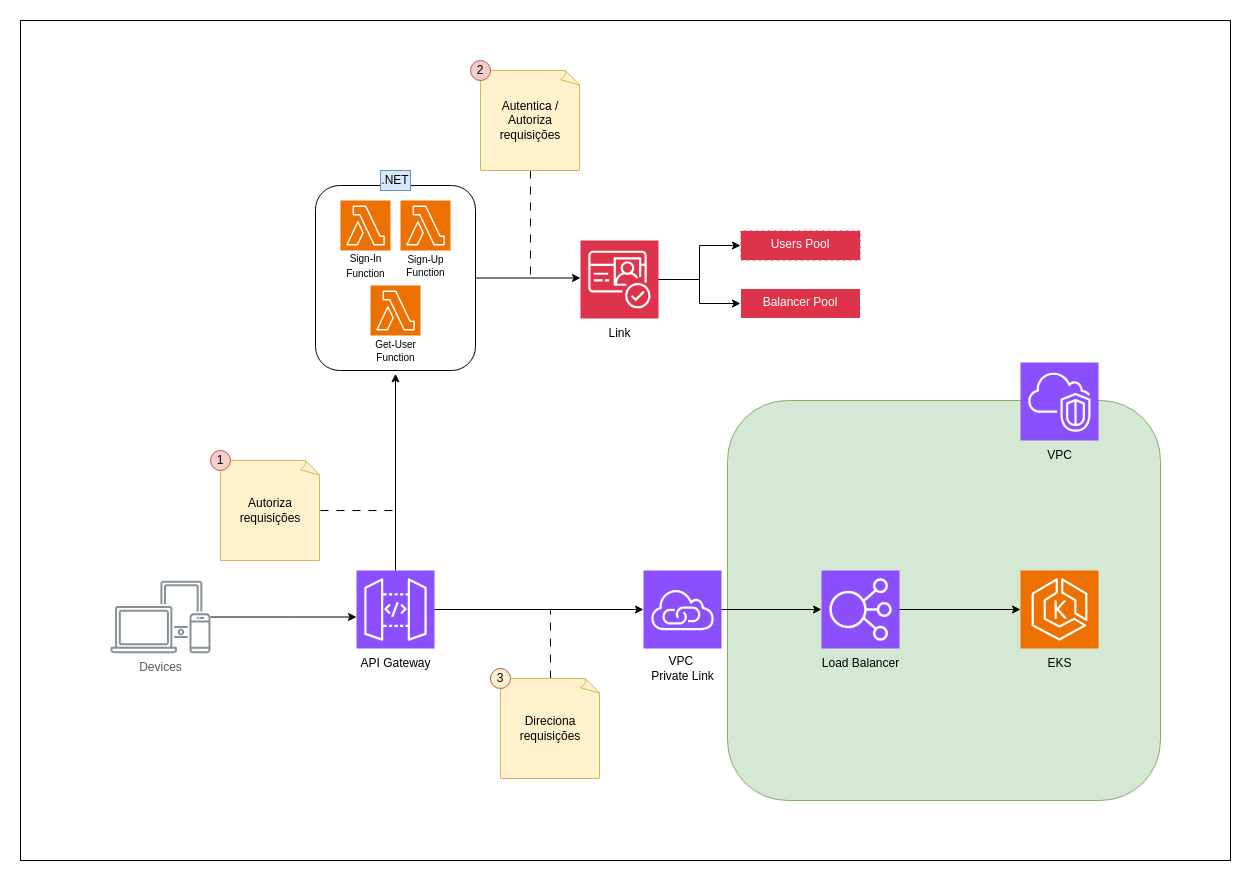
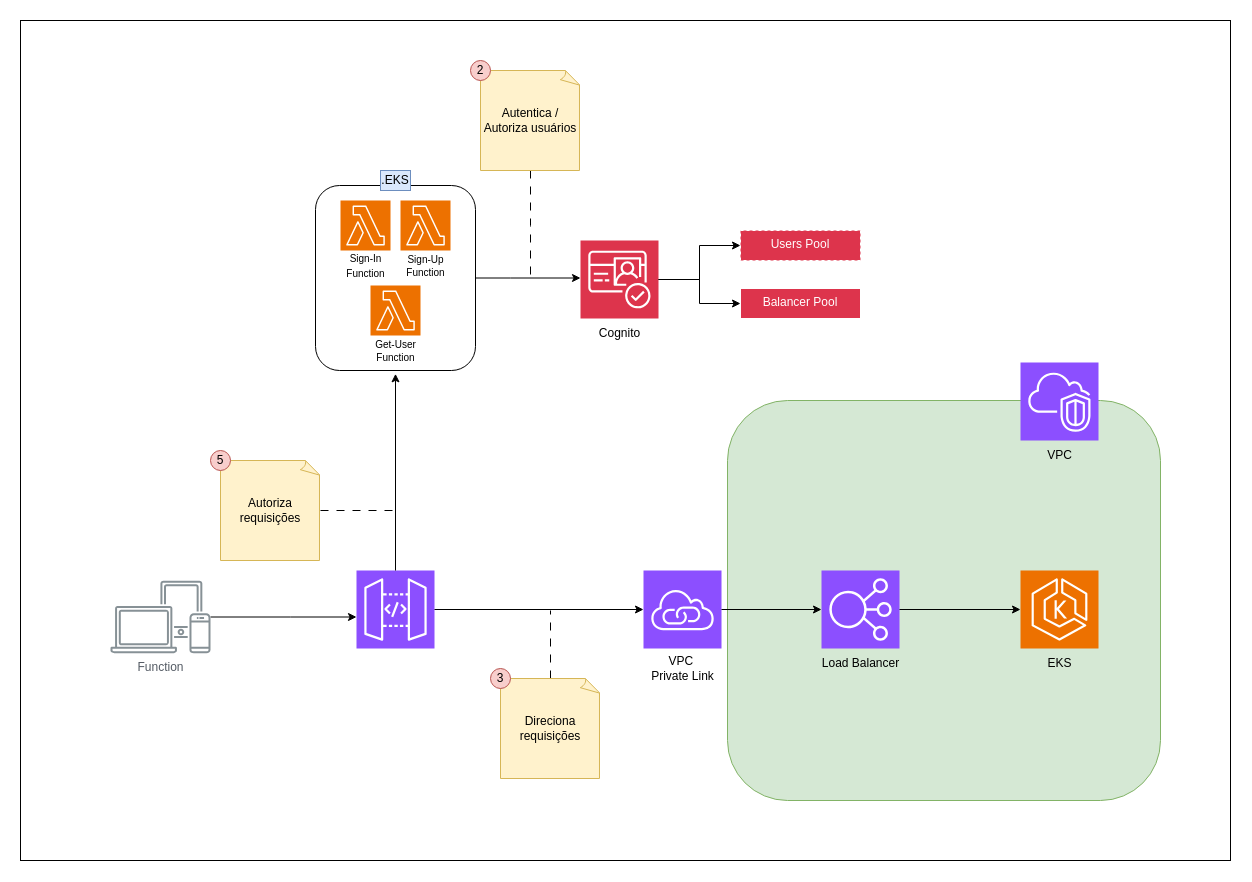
  <mxCell id="0" />
  <mxCell id="1" parent="0" />
  <mxCell id="2" value="" style="rounded=0;whiteSpace=wrap;html=1;movable=0;resizable=0;rotatable=0;deletable=0;editable=0;locked=1;connectable=0;" vertex="1" parent="1"><mxGeometry x="20" y="20" width="1210" height="840" as="geometry" /></mxCell>
  <mxCell id="3" value="" style="rounded=1;whiteSpace=wrap;html=1;fillColor=#d5e8d4;strokeColor=#82b366;" vertex="1" parent="1"><mxGeometry x="727" y="400" width="433" height="400" as="geometry" /></mxCell>
  <mxCell id="4" value="" style="group" vertex="1" connectable="0" parent="1"><mxGeometry x="350" y="570" width="90" height="108" as="geometry" /></mxCell>
  <mxCell id="5" value="" style="sketch=0;points=[[0,0,0],[0.25,0,0],[0.5,0,0],[0.75,0,0],[1,0,0],[0,1,0],[0.25,1,0],[0.5,1,0],[0.75,1,0],[1,1,0],[0,0.25,0],[0,0.5,0],[0,0.75,0],[1,0.25,0],[1,0.5,0],[1,0.75,0]];outlineConnect=0;fontColor=#232F3E;fillColor=#8C4FFF;strokeColor=#ffffff;dashed=0;verticalLabelPosition=bottom;verticalAlign=top;align=center;html=1;fontSize=12;fontStyle=0;aspect=fixed;shape=mxgraph.aws4.resourceIcon;resIcon=mxgraph.aws4.api_gateway;" vertex="1" parent="4"><mxGeometry x="6" width="78" height="78" as="geometry" /></mxCell>
- <mxCell id="6" value="API Gateway" style="text;html=1;align=center;verticalAlign=middle;resizable=0;points=[];autosize=1;strokeColor=none;fillColor=none;" vertex="1" parent="4"><mxGeometry y="78" width="90" height="30" as="geometry" /></mxCell>
  <mxCell id="7" value="" style="group" vertex="1" connectable="0" parent="1"><mxGeometry x="810" y="570" width="100" height="108" as="geometry" /></mxCell>
  <mxCell id="8" value="" style="sketch=0;points=[[0,0,0],[0.25,0,0],[0.5,0,0],[0.75,0,0],[1,0,0],[0,1,0],[0.25,1,0],[0.5,1,0],[0.75,1,0],[1,1,0],[0,0.25,0],[0,0.5,0],[0,0.75,0],[1,0.25,0],[1,0.5,0],[1,0.75,0]];outlineConnect=0;fontColor=#232F3E;fillColor=#8C4FFF;strokeColor=#ffffff;dashed=0;verticalLabelPosition=bottom;verticalAlign=top;align=center;html=1;fontSize=12;fontStyle=0;aspect=fixed;shape=mxgraph.aws4.resourceIcon;resIcon=mxgraph.aws4.elastic_load_balancing;" vertex="1" parent="7"><mxGeometry x="11" width="78" height="78" as="geometry" /></mxCell>
  <mxCell id="9" value="Load Balancer" style="text;html=1;align=center;verticalAlign=middle;resizable=0;points=[];autosize=1;strokeColor=none;fillColor=none;" vertex="1" parent="7"><mxGeometry y="78" width="100" height="30" as="geometry" /></mxCell>
  <mxCell id="10" value="" style="group" vertex="1" connectable="0" parent="1"><mxGeometry x="637" y="570" width="90" height="118" as="geometry" /></mxCell>
  <mxCell id="11" value="" style="sketch=0;points=[[0,0,0],[0.25,0,0],[0.5,0,0],[0.75,0,0],[1,0,0],[0,1,0],[0.25,1,0],[0.5,1,0],[0.75,1,0],[1,1,0],[0,0.25,0],[0,0.5,0],[0,0.75,0],[1,0.25,0],[1,0.5,0],[1,0.75,0]];outlineConnect=0;fontColor=#232F3E;fillColor=#8C4FFF;strokeColor=#ffffff;dashed=0;verticalLabelPosition=bottom;verticalAlign=top;align=center;html=1;fontSize=12;fontStyle=0;aspect=fixed;shape=mxgraph.aws4.resourceIcon;resIcon=mxgraph.aws4.vpc_privatelink;" vertex="1" parent="10"><mxGeometry x="6" width="78" height="78" as="geometry" /></mxCell>
  <mxCell id="12" value="VPC&amp;nbsp;&lt;div&gt;Private Link&lt;/div&gt;" style="text;html=1;align=center;verticalAlign=middle;resizable=0;points=[];autosize=1;strokeColor=none;fillColor=none;" vertex="1" parent="10"><mxGeometry y="78" width="90" height="40" as="geometry" /></mxCell>
  <mxCell id="13" value="" style="group" vertex="1" connectable="0" parent="1"><mxGeometry x="1020" y="362" width="78" height="108" as="geometry" /></mxCell>
  <mxCell id="14" value="" style="sketch=0;points=[[0,0,0],[0.25,0,0],[0.5,0,0],[0.75,0,0],[1,0,0],[0,1,0],[0.25,1,0],[0.5,1,0],[0.75,1,0],[1,1,0],[0,0.25,0],[0,0.5,0],[0,0.75,0],[1,0.25,0],[1,0.5,0],[1,0.75,0]];outlineConnect=0;fontColor=#232F3E;fillColor=#8C4FFF;strokeColor=#ffffff;dashed=0;verticalLabelPosition=bottom;verticalAlign=top;align=center;html=1;fontSize=12;fontStyle=0;aspect=fixed;shape=mxgraph.aws4.resourceIcon;resIcon=mxgraph.aws4.vpc;" vertex="1" parent="13"><mxGeometry width="78" height="78" as="geometry" /></mxCell>
  <mxCell id="15" value="VPC" style="text;html=1;align=center;verticalAlign=middle;resizable=0;points=[];autosize=1;strokeColor=none;fillColor=none;" vertex="1" parent="13"><mxGeometry x="14" y="78" width="50" height="30" as="geometry" /></mxCell>
  <mxCell id="16" value="" style="group" vertex="1" connectable="0" parent="1"><mxGeometry x="580" y="240" width="78" height="108" as="geometry" /></mxCell>
  <mxCell id="17" value="" style="sketch=0;points=[[0,0,0],[0.25,0,0],[0.5,0,0],[0.75,0,0],[1,0,0],[0,1,0],[0.25,1,0],[0.5,1,0],[0.75,1,0],[1,1,0],[0,0.25,0],[0,0.5,0],[0,0.75,0],[1,0.25,0],[1,0.5,0],[1,0.75,0]];outlineConnect=0;fontColor=#232F3E;fillColor=#DD344C;strokeColor=#ffffff;dashed=0;verticalLabelPosition=bottom;verticalAlign=top;align=center;html=1;fontSize=12;fontStyle=0;aspect=fixed;shape=mxgraph.aws4.resourceIcon;resIcon=mxgraph.aws4.cognito;" vertex="1" parent="16"><mxGeometry width="78" height="78" as="geometry" /></mxCell>
- <mxCell id="18" value="Link" style="text;html=1;align=center;verticalAlign=middle;resizable=0;points=[];autosize=1;strokeColor=none;fillColor=none;" vertex="1" parent="16"><mxGeometry x="9" y="78" width="60" height="30" as="geometry" /></mxCell>
+ <mxCell id="18" value="Cognito" style="text;html=1;align=center;verticalAlign=middle;resizable=0;points=[];autosize=1;strokeColor=none;fillColor=none;" vertex="1" parent="16"><mxGeometry x="9" y="78" width="60" height="30" as="geometry" /></mxCell>
  <mxCell id="19" style="edgeStyle=orthogonalEdgeStyle;rounded=0;orthogonalLoop=1;jettySize=auto;html=1;" edge="1" parent="1" source="20" target="5"><mxGeometry relative="1" as="geometry"><Array as="points"><mxPoint x="290" y="616" /><mxPoint x="290" y="616" /></Array></mxGeometry></mxCell>
- <mxCell id="20" value="Devices" style="sketch=0;outlineConnect=0;gradientColor=none;fontColor=#545B64;strokeColor=none;fillColor=#879196;dashed=0;verticalLabelPosition=bottom;verticalAlign=top;align=center;html=1;fontSize=12;fontStyle=0;aspect=fixed;shape=mxgraph.aws4.illustration_devices;pointerEvents=1" vertex="1" parent="1"><mxGeometry x="110" y="580" width="100" height="73" as="geometry" /></mxCell>
+ <mxCell id="20" value="Function" style="sketch=0;outlineConnect=0;gradientColor=none;fontColor=#545B64;strokeColor=none;fillColor=#879196;dashed=0;verticalLabelPosition=bottom;verticalAlign=top;align=center;html=1;fontSize=12;fontStyle=0;aspect=fixed;shape=mxgraph.aws4.illustration_devices;pointerEvents=1" vertex="1" parent="1"><mxGeometry x="110" y="580" width="100" height="73" as="geometry" /></mxCell>
  <mxCell id="21" value="" style="group" vertex="1" connectable="0" parent="1"><mxGeometry x="335" y="200" width="140" height="170" as="geometry" /></mxCell>
  <mxCell id="22" value="" style="group" vertex="1" connectable="0" parent="21"><mxGeometry width="140" height="170" as="geometry" /></mxCell>
  <mxCell id="23" value="" style="rounded=1;whiteSpace=wrap;html=1;" vertex="1" parent="22"><mxGeometry x="-20" y="-15" width="160" height="185" as="geometry" /></mxCell>
  <mxCell id="24" value="&lt;font style=&quot;font-size: 10px;&quot;&gt;Sign-In &lt;br&gt;Function&lt;/font&gt;" style="text;html=1;align=center;verticalAlign=middle;resizable=0;points=[];autosize=1;strokeColor=none;fillColor=none;" vertex="1" parent="22"><mxGeometry y="45" width="60" height="40" as="geometry" /></mxCell>
  <mxCell id="25" value="" style="sketch=0;points=[[0,0,0],[0.25,0,0],[0.5,0,0],[0.75,0,0],[1,0,0],[0,1,0],[0.25,1,0],[0.5,1,0],[0.75,1,0],[1,1,0],[0,0.25,0],[0,0.5,0],[0,0.75,0],[1,0.25,0],[1,0.5,0],[1,0.75,0]];outlineConnect=0;fontColor=#232F3E;fillColor=#ED7100;strokeColor=#ffffff;dashed=0;verticalLabelPosition=bottom;verticalAlign=top;align=center;html=1;fontSize=12;fontStyle=0;aspect=fixed;shape=mxgraph.aws4.resourceIcon;resIcon=mxgraph.aws4.lambda;" vertex="1" parent="22"><mxGeometry x="5" width="50" height="50" as="geometry" /></mxCell>
  <mxCell id="26" value="" style="group" vertex="1" connectable="0" parent="21"><mxGeometry x="60" width="60" height="85" as="geometry" /></mxCell>
  <mxCell id="27" value="" style="sketch=0;points=[[0,0,0],[0.25,0,0],[0.5,0,0],[0.75,0,0],[1,0,0],[0,1,0],[0.25,1,0],[0.5,1,0],[0.75,1,0],[1,1,0],[0,0.25,0],[0,0.5,0],[0,0.75,0],[1,0.25,0],[1,0.5,0],[1,0.75,0]];outlineConnect=0;fontColor=#232F3E;fillColor=#ED7100;strokeColor=#ffffff;dashed=0;verticalLabelPosition=bottom;verticalAlign=top;align=center;html=1;fontSize=12;fontStyle=0;aspect=fixed;shape=mxgraph.aws4.resourceIcon;resIcon=mxgraph.aws4.lambda;" vertex="1" parent="26"><mxGeometry x="5" width="50" height="50" as="geometry" /></mxCell>
  <mxCell id="28" value="&lt;font style=&quot;font-size: 10px;&quot;&gt;Sign-Up&lt;/font&gt;&lt;div style=&quot;font-size: 10px;&quot;&gt;&lt;font style=&quot;font-size: 10px;&quot;&gt;Function&lt;/font&gt;&lt;/div&gt;" style="text;html=1;align=center;verticalAlign=middle;resizable=0;points=[];autosize=1;strokeColor=none;fillColor=none;" vertex="1" parent="26"><mxGeometry y="45" width="60" height="40" as="geometry" /></mxCell>
  <mxCell id="29" value="" style="group" vertex="1" connectable="0" parent="21"><mxGeometry x="30" y="85" width="60" height="85" as="geometry" /></mxCell>
  <mxCell id="30" value="&lt;font style=&quot;font-size: 10px;&quot;&gt;Get-User&lt;/font&gt;&lt;div style=&quot;font-size: 10px;&quot;&gt;&lt;font style=&quot;font-size: 10px;&quot;&gt;Function&lt;/font&gt;&lt;/div&gt;" style="text;html=1;align=center;verticalAlign=middle;resizable=0;points=[];autosize=1;strokeColor=none;fillColor=none;" vertex="1" parent="29"><mxGeometry y="45" width="60" height="40" as="geometry" /></mxCell>
  <mxCell id="31" value="" style="sketch=0;points=[[0,0,0],[0.25,0,0],[0.5,0,0],[0.75,0,0],[1,0,0],[0,1,0],[0.25,1,0],[0.5,1,0],[0.75,1,0],[1,1,0],[0,0.25,0],[0,0.5,0],[0,0.75,0],[1,0.25,0],[1,0.5,0],[1,0.75,0]];outlineConnect=0;fontColor=#232F3E;fillColor=#ED7100;strokeColor=#ffffff;dashed=0;verticalLabelPosition=bottom;verticalAlign=top;align=center;html=1;fontSize=12;fontStyle=0;aspect=fixed;shape=mxgraph.aws4.resourceIcon;resIcon=mxgraph.aws4.lambda;" vertex="1" parent="29"><mxGeometry x="5" width="50" height="50" as="geometry" /></mxCell>
  <mxCell id="32" style="edgeStyle=orthogonalEdgeStyle;rounded=0;orthogonalLoop=1;jettySize=auto;html=1;entryX=0.5;entryY=1.083;entryDx=0;entryDy=0;entryPerimeter=0;" edge="1" parent="1" source="5" target="30"><mxGeometry relative="1" as="geometry" /></mxCell>
  <mxCell id="33" style="edgeStyle=orthogonalEdgeStyle;rounded=0;orthogonalLoop=1;jettySize=auto;html=1;" edge="1" parent="1" source="23" target="17"><mxGeometry relative="1" as="geometry"><Array as="points"><mxPoint x="510" y="278" /><mxPoint x="510" y="278" /></Array></mxGeometry></mxCell>
  <mxCell id="34" style="edgeStyle=orthogonalEdgeStyle;rounded=0;orthogonalLoop=1;jettySize=auto;html=1;entryX=0;entryY=0.5;entryDx=0;entryDy=0;entryPerimeter=0;" edge="1" parent="1" source="5" target="11"><mxGeometry relative="1" as="geometry" /></mxCell>
  <mxCell id="35" style="edgeStyle=orthogonalEdgeStyle;rounded=0;orthogonalLoop=1;jettySize=auto;html=1;" edge="1" parent="1" source="11" target="8"><mxGeometry relative="1" as="geometry" /></mxCell>
  <mxCell id="36" value="" style="group" vertex="1" connectable="0" parent="1"><mxGeometry x="1020" y="570" width="78" height="108" as="geometry" /></mxCell>
  <mxCell id="37" value="" style="sketch=0;points=[[0,0,0],[0.25,0,0],[0.5,0,0],[0.75,0,0],[1,0,0],[0,1,0],[0.25,1,0],[0.5,1,0],[0.75,1,0],[1,1,0],[0,0.25,0],[0,0.5,0],[0,0.75,0],[1,0.25,0],[1,0.5,0],[1,0.75,0]];outlineConnect=0;fontColor=#232F3E;fillColor=#ED7100;strokeColor=#ffffff;dashed=0;verticalLabelPosition=bottom;verticalAlign=top;align=center;html=1;fontSize=12;fontStyle=0;aspect=fixed;shape=mxgraph.aws4.resourceIcon;resIcon=mxgraph.aws4.eks;" vertex="1" parent="36"><mxGeometry width="78" height="78" as="geometry" /></mxCell>
  <mxCell id="38" value="EKS" style="text;html=1;align=center;verticalAlign=middle;resizable=0;points=[];autosize=1;strokeColor=none;fillColor=none;" vertex="1" parent="36"><mxGeometry x="14" y="78" width="50" height="30" as="geometry" /></mxCell>
  <mxCell id="39" style="edgeStyle=orthogonalEdgeStyle;rounded=0;orthogonalLoop=1;jettySize=auto;html=1;" edge="1" parent="1" source="8" target="37"><mxGeometry relative="1" as="geometry" /></mxCell>
  <mxCell id="40" style="edgeStyle=orthogonalEdgeStyle;rounded=0;orthogonalLoop=1;jettySize=auto;html=1;endArrow=none;endFill=0;dashed=1;dashPattern=8 8;" edge="1" parent="1" source="41"><mxGeometry relative="1" as="geometry"><mxPoint x="530" y="280" as="targetPoint" /></mxGeometry></mxCell>
- <mxCell id="41" value="Autentica / Autoriza requisições" style="whiteSpace=wrap;html=1;shape=mxgraph.basic.document;fillColor=#fff2cc;strokeColor=#d6b656;" vertex="1" parent="1"><mxGeometry x="480" y="70" width="100" height="100" as="geometry" /></mxCell>
+ <mxCell id="41" value="Autentica / Autoriza usuários" style="whiteSpace=wrap;html=1;shape=mxgraph.basic.document;fillColor=#fff2cc;strokeColor=#d6b656;" vertex="1" parent="1"><mxGeometry x="480" y="70" width="100" height="100" as="geometry" /></mxCell>
  <mxCell id="42" style="edgeStyle=orthogonalEdgeStyle;rounded=0;orthogonalLoop=1;jettySize=auto;html=1;endArrow=none;endFill=0;dashed=1;dashPattern=8 8;" edge="1" parent="1" source="43"><mxGeometry relative="1" as="geometry"><mxPoint x="400" y="510" as="targetPoint" /></mxGeometry></mxCell>
  <mxCell id="43" value="Autoriza requisições" style="whiteSpace=wrap;html=1;shape=mxgraph.basic.document;fillColor=#fff2cc;strokeColor=#d6b656;" vertex="1" parent="1"><mxGeometry x="220" y="460" width="100" height="100" as="geometry" /></mxCell>
- <mxCell id="44" value="1" style="ellipse;whiteSpace=wrap;html=1;fillColor=#f8cecc;strokeColor=#b85450;" vertex="1" parent="1"><mxGeometry x="210" y="450" width="20" height="20" as="geometry" /></mxCell>
+ <mxCell id="44" value="5" style="ellipse;whiteSpace=wrap;html=1;fillColor=#f8cecc;strokeColor=#b85450;" vertex="1" parent="1"><mxGeometry x="210" y="450" width="20" height="20" as="geometry" /></mxCell>
  <mxCell id="45" value="2" style="ellipse;whiteSpace=wrap;html=1;fillColor=#f8cecc;strokeColor=#b85450;" vertex="1" parent="1"><mxGeometry x="470" y="60" width="20" height="20" as="geometry" /></mxCell>
  <mxCell id="46" style="edgeStyle=orthogonalEdgeStyle;rounded=0;orthogonalLoop=1;jettySize=auto;html=1;dashed=1;dashPattern=8 8;endArrow=none;endFill=0;" edge="1" parent="1" source="47"><mxGeometry relative="1" as="geometry"><mxPoint x="550" y="610" as="targetPoint" /></mxGeometry></mxCell>
  <mxCell id="47" value="Direciona requisições" style="whiteSpace=wrap;html=1;shape=mxgraph.basic.document;fillColor=#fff2cc;strokeColor=#d6b656;" vertex="1" parent="1"><mxGeometry x="500" y="678" width="100" height="100" as="geometry" /></mxCell>
- <mxCell id="48" value="3" style="ellipse;whiteSpace=wrap;html=1;fillColor=#fff2cc;strokeColor=#b85450;" vertex="1" parent="1"><mxGeometry x="490" y="668" width="20" height="20" as="geometry" /></mxCell>
- <mxCell id="49" value=".NET" style="whiteSpace=wrap;html=1;fillColor=#dae8fc;strokeColor=#6c8ebf;" vertex="1" parent="1"><mxGeometry x="380" y="170" width="30" height="20" as="geometry" /></mxCell>
+ <mxCell id="48" value="3" style="ellipse;whiteSpace=wrap;html=1;fillColor=#f8cecc;strokeColor=#b85450;" vertex="1" parent="1"><mxGeometry x="490" y="668" width="20" height="20" as="geometry" /></mxCell>
+ <mxCell id="49" value=".EKS" style="whiteSpace=wrap;html=1;fillColor=#dae8fc;strokeColor=#6c8ebf;" vertex="1" parent="1"><mxGeometry x="380" y="170" width="30" height="20" as="geometry" /></mxCell>
  <mxCell id="50" value="&lt;font color=&quot;#ffffff&quot;&gt;Users Pool&lt;/font&gt;" style="whiteSpace=wrap;html=1;verticalAlign=top;fillColor=#DD344C;strokeColor=#ffffff;fontColor=#232F3E;sketch=0;dashed=1;fontStyle=0;" vertex="1" parent="1"><mxGeometry x="740" y="230" width="120" height="30" as="geometry" /></mxCell>
  <mxCell id="51" value="" style="edgeStyle=orthogonalEdgeStyle;rounded=0;orthogonalLoop=1;jettySize=auto;html=1;entryX=0;entryY=0.5;entryDx=0;entryDy=0;" edge="1" parent="1" source="17" target="50"><mxGeometry relative="1" as="geometry" /></mxCell>
  <mxCell id="52" value="&lt;font color=&quot;#ffffff&quot;&gt;Balancer Pool&lt;/font&gt;" style="whiteSpace=wrap;html=1;verticalAlign=top;fillColor=#DD344C;strokeColor=#ffffff;fontColor=#232F3E;sketch=0;dashed=0;fontStyle=0;" vertex="1" parent="1"><mxGeometry x="740" y="288" width="120" height="30" as="geometry" /></mxCell>
  <mxCell id="53" style="edgeStyle=orthogonalEdgeStyle;rounded=0;orthogonalLoop=1;jettySize=auto;html=1;entryX=0;entryY=0.5;entryDx=0;entryDy=0;" edge="1" parent="1" source="17" target="52"><mxGeometry relative="1" as="geometry" /></mxCell>
